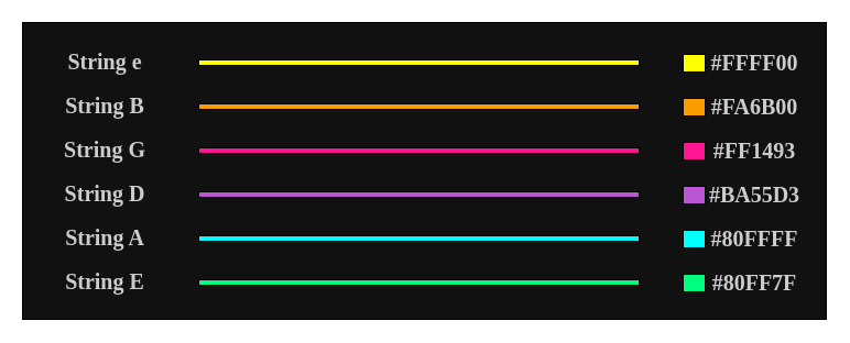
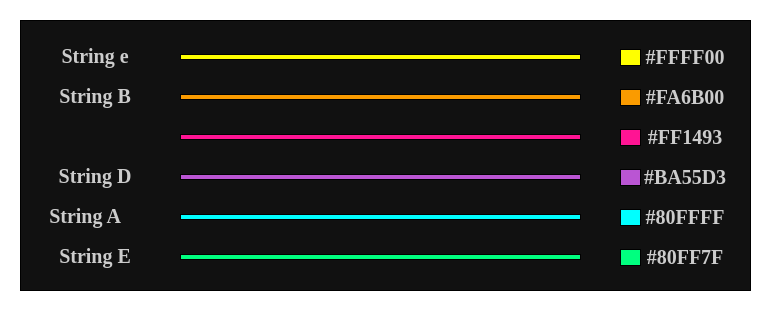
  <mxCell id="0" />
  <mxCell id="1" parent="0" />
  <mxCell id="2" value="" style="rounded=0;whiteSpace=wrap;html=1;fillColor=#111;" vertex="1" parent="1"><mxGeometry x="20" y="20" width="730" height="270" as="geometry" /></mxCell>
  <mxCell id="3" value="String e" style="rounded=0;whiteSpace=wrap;html=1;fillColor=none;fontSize=20;fontFamily=Fira Code;fontSource=https%3A%2F%2Ffonts.googleapis.com%2Fcss%3Ffamily%3DFira%2BCode;fontStyle=1;strokeWidth=2;strokeColor=none;fontColor=#CCC;" vertex="1" parent="1"><mxGeometry x="40" y="40" width="110" height="30" as="geometry" /></mxCell>
  <mxCell id="4" value="String B" style="rounded=0;whiteSpace=wrap;html=1;fillColor=none;fontSize=20;fontFamily=Fira Code;fontSource=https%3A%2F%2Ffonts.googleapis.com%2Fcss%3Ffamily%3DFira%2BCode;fontStyle=1;strokeWidth=2;strokeColor=none;fontColor=#CCC;" vertex="1" parent="1"><mxGeometry x="40" y="80" width="110" height="30" as="geometry" /></mxCell>
- <mxCell id="5" value="String G" style="rounded=0;whiteSpace=wrap;html=1;fillColor=none;fontSize=20;fontFamily=Fira Code;fontSource=https%3A%2F%2Ffonts.googleapis.com%2Fcss%3Ffamily%3DFira%2BCode;fontStyle=1;strokeWidth=2;strokeColor=none;fontColor=#CCC;" vertex="1" parent="1"><mxGeometry x="40" y="120" width="110" height="30" as="geometry" /></mxCell>
  <mxCell id="6" value="String D" style="rounded=0;whiteSpace=wrap;html=1;fillColor=none;fontSize=20;fontFamily=Fira Code;fontSource=https%3A%2F%2Ffonts.googleapis.com%2Fcss%3Ffamily%3DFira%2BCode;fontStyle=1;strokeWidth=2;strokeColor=none;fontColor=#CCC;" vertex="1" parent="1"><mxGeometry x="40" y="160" width="110" height="30" as="geometry" /></mxCell>
- <mxCell id="7" value="String A" style="rounded=0;whiteSpace=wrap;html=1;fillColor=none;fontSize=20;fontFamily=Fira Code;fontSource=https%3A%2F%2Ffonts.googleapis.com%2Fcss%3Ffamily%3DFira%2BCode;fontStyle=1;strokeWidth=2;strokeColor=none;fontColor=#CCC;" vertex="1" parent="1"><mxGeometry x="40" y="200" width="110" height="30" as="geometry" /></mxCell>
+ <mxCell id="7" value="String A" style="rounded=0;whiteSpace=wrap;html=1;fillColor=none;fontSize=20;fontFamily=Fira Code;fontSource=https%3A%2F%2Ffonts.googleapis.com%2Fcss%3Ffamily%3DFira%2BCode;fontStyle=1;strokeWidth=2;strokeColor=none;fontColor=#CCC;" vertex="1" parent="1"><mxGeometry x="30" y="200" width="110" height="30" as="geometry" /></mxCell>
  <mxCell id="8" value="String E" style="rounded=0;whiteSpace=wrap;html=1;fillColor=none;fontSize=20;fontFamily=Fira Code;fontSource=https%3A%2F%2Ffonts.googleapis.com%2Fcss%3Ffamily%3DFira%2BCode;fontStyle=1;strokeWidth=2;strokeColor=none;fontColor=#CCC;" vertex="1" parent="1"><mxGeometry x="40" y="240" width="110" height="30" as="geometry" /></mxCell>
  <mxCell id="9" value="" style="rounded=0;whiteSpace=wrap;html=1;fontSize=20;fontColor=#CCC;fillColor=#FFFF00;" vertex="1" parent="1"><mxGeometry x="180" y="54" width="400" height="5" as="geometry" /></mxCell>
  <mxCell id="10" value="" style="rounded=0;whiteSpace=wrap;html=1;fontSize=20;fontColor=#CCC;fillColor=#FA9B00;" vertex="1" parent="1"><mxGeometry x="180" y="94" width="400" height="5" as="geometry" /></mxCell>
  <mxCell id="11" value="" style="rounded=0;whiteSpace=wrap;html=1;fontSize=20;fontColor=#CCC;fillColor=#FF1493;" vertex="1" parent="1"><mxGeometry x="180" y="134" width="400" height="5" as="geometry" /></mxCell>
  <mxCell id="12" value="" style="rounded=0;whiteSpace=wrap;html=1;fontSize=20;fontColor=#CCC;fillColor=#BA55D3;" vertex="1" parent="1"><mxGeometry x="180" y="174" width="400" height="5" as="geometry" /></mxCell>
  <mxCell id="13" value="" style="rounded=0;whiteSpace=wrap;html=1;fontSize=20;fontColor=#CCC;fillColor=#00FFFF;" vertex="1" parent="1"><mxGeometry x="180" y="214" width="400" height="5" as="geometry" /></mxCell>
  <mxCell id="14" value="" style="rounded=0;whiteSpace=wrap;html=1;fontSize=20;fontColor=#CCC;fillColor=#00FF7F;" vertex="1" parent="1"><mxGeometry x="180" y="254" width="400" height="5" as="geometry" /></mxCell>
  <mxCell id="15" value="#FFFF00" style="rounded=0;whiteSpace=wrap;html=1;fillColor=none;fontSize=20;fontFamily=Fira Code;fontSource=https%3A%2F%2Ffonts.googleapis.com%2Fcss%3Ffamily%3DFira%2BCode;fontStyle=1;strokeWidth=2;strokeColor=none;fontColor=#CCC;" vertex="1" parent="1"><mxGeometry x="630" y="41" width="110" height="30" as="geometry" /></mxCell>
  <mxCell id="16" value="" style="rounded=0;whiteSpace=wrap;html=1;fontSize=20;fontColor=#CCC;fillColor=#FFFF00;" vertex="1" parent="1"><mxGeometry x="620" y="49" width="20" height="16" as="geometry" /></mxCell>
  <mxCell id="17" value="#FA6B00" style="rounded=0;whiteSpace=wrap;html=1;fillColor=none;fontSize=20;fontFamily=Fira Code;fontSource=https%3A%2F%2Ffonts.googleapis.com%2Fcss%3Ffamily%3DFira%2BCode;fontStyle=1;strokeWidth=2;strokeColor=none;fontColor=#CCC;" vertex="1" parent="1"><mxGeometry x="630" y="81" width="110" height="30" as="geometry" /></mxCell>
  <mxCell id="18" value="" style="rounded=0;whiteSpace=wrap;html=1;fontSize=20;fontColor=#CCC;fillColor=#FA9B00;" vertex="1" parent="1"><mxGeometry x="620" y="89" width="20" height="16" as="geometry" /></mxCell>
  <mxCell id="19" value="#FF1493" style="rounded=0;whiteSpace=wrap;html=1;fillColor=none;fontSize=20;fontFamily=Fira Code;fontSource=https%3A%2F%2Ffonts.googleapis.com%2Fcss%3Ffamily%3DFira%2BCode;fontStyle=1;strokeWidth=2;strokeColor=none;fontColor=#CCC;" vertex="1" parent="1"><mxGeometry x="630" y="121" width="110" height="30" as="geometry" /></mxCell>
  <mxCell id="20" value="" style="rounded=0;whiteSpace=wrap;html=1;fontSize=20;fontColor=#CCC;fillColor=#FF1493;" vertex="1" parent="1"><mxGeometry x="620" y="129" width="20" height="16" as="geometry" /></mxCell>
  <mxCell id="21" value="#BA55D3" style="rounded=0;whiteSpace=wrap;html=1;fillColor=none;fontSize=20;fontFamily=Fira Code;fontSource=https%3A%2F%2Ffonts.googleapis.com%2Fcss%3Ffamily%3DFira%2BCode;fontStyle=1;strokeWidth=2;strokeColor=none;fontColor=#CCC;" vertex="1" parent="1"><mxGeometry x="630" y="161" width="110" height="30" as="geometry" /></mxCell>
  <mxCell id="22" value="" style="rounded=0;whiteSpace=wrap;html=1;fontSize=20;fontColor=#CCC;fillColor=#BA55D3;" vertex="1" parent="1"><mxGeometry x="620" y="169" width="20" height="16" as="geometry" /></mxCell>
  <mxCell id="23" value="#80FFFF" style="rounded=0;whiteSpace=wrap;html=1;fillColor=none;fontSize=20;fontFamily=Fira Code;fontSource=https%3A%2F%2Ffonts.googleapis.com%2Fcss%3Ffamily%3DFira%2BCode;fontStyle=1;strokeWidth=2;strokeColor=none;fontColor=#CCC;" vertex="1" parent="1"><mxGeometry x="630" y="201" width="110" height="30" as="geometry" /></mxCell>
  <mxCell id="24" value="" style="rounded=0;whiteSpace=wrap;html=1;fontSize=20;fontColor=#CCC;fillColor=#00FFFF;" vertex="1" parent="1"><mxGeometry x="620" y="209" width="20" height="16" as="geometry" /></mxCell>
  <mxCell id="25" value="#80FF7F" style="rounded=0;whiteSpace=wrap;html=1;fillColor=none;fontSize=20;fontFamily=Fira Code;fontSource=https%3A%2F%2Ffonts.googleapis.com%2Fcss%3Ffamily%3DFira%2BCode;fontStyle=1;strokeWidth=2;strokeColor=none;fontColor=#CCC;" vertex="1" parent="1"><mxGeometry x="630" y="241" width="110" height="30" as="geometry" /></mxCell>
  <mxCell id="26" value="" style="rounded=0;whiteSpace=wrap;html=1;fontSize=20;fontColor=#CCC;fillColor=#00FF7F;" vertex="1" parent="1"><mxGeometry x="620" y="249" width="20" height="16" as="geometry" /></mxCell>
